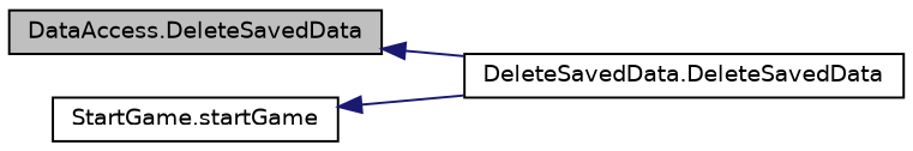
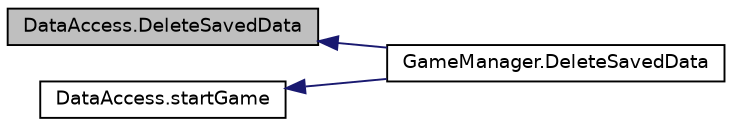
  digraph {
    rankdir=LR
    node [color=black fillcolor=white fontname=Helvetica fontsize=10 shape=record style=filled]
    edge [color=midnightblue dir=back fontname=Helvetica fontsize=10 labelfontname=Helvetica labelfontsize=10 style=solid]
    n1 [fillcolor=grey75 fontcolor=black height=0.2 label="DataAccess.DeleteSavedData" width=0.4]
-   n2 [height=0.2 label="DeleteSavedData.DeleteSavedData" width=0.4]
-   n3 [height=0.2 label="StartGame.startGame" width=0.4]
+   n2 [height=0.2 label="GameManager.DeleteSavedData" width=0.4]
+   n3 [height=0.2 label="DataAccess.startGame" width=0.4]
    n1 -> n2
    n3 -> n2
  }
